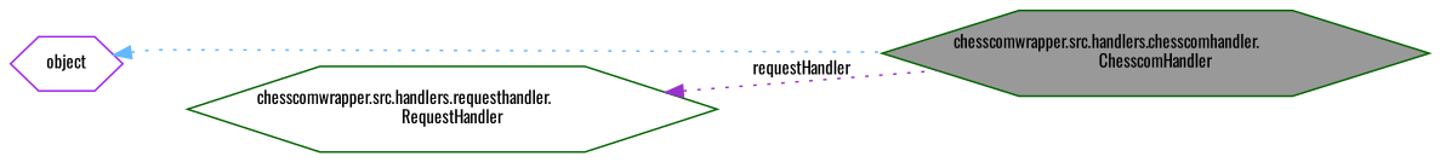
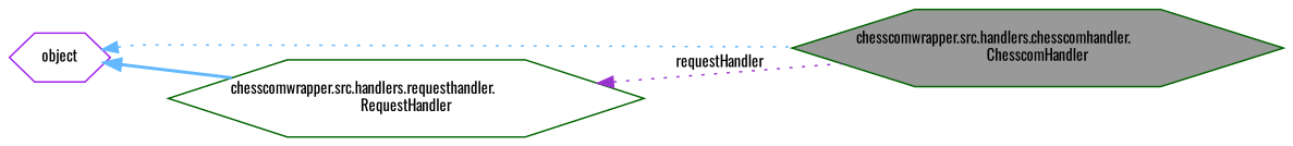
  digraph {
    fontname=Oswald
    rankdir=LR
    node [color=darkgreen fillcolor=white fontname=Oswald fontsize=10 shape=hexagon style=filled]
    edge [color=steelblue1 dir=back fontname=Oswald fontsize=10 labelfontname=Helvetica labelfontsize=10 style=dotted]
    n1 [fillcolor=grey60 fontcolor=black height=0.2 label="chesscomwrapper.src.handlers.chesscomhandler.\lChesscomHandler" width=0.4]
    n2 [color=purple height=0.2 label=object width=0.4]
    n3 [height=0.2 label="chesscomwrapper.src.handlers.requesthandler.\lRequestHandler" width=0.4]
    n2 -> n1
+   n2 -> n3 [style=bold]
    n3 -> n1 [color=darkorchid3 label=" requestHandler"]
  }
